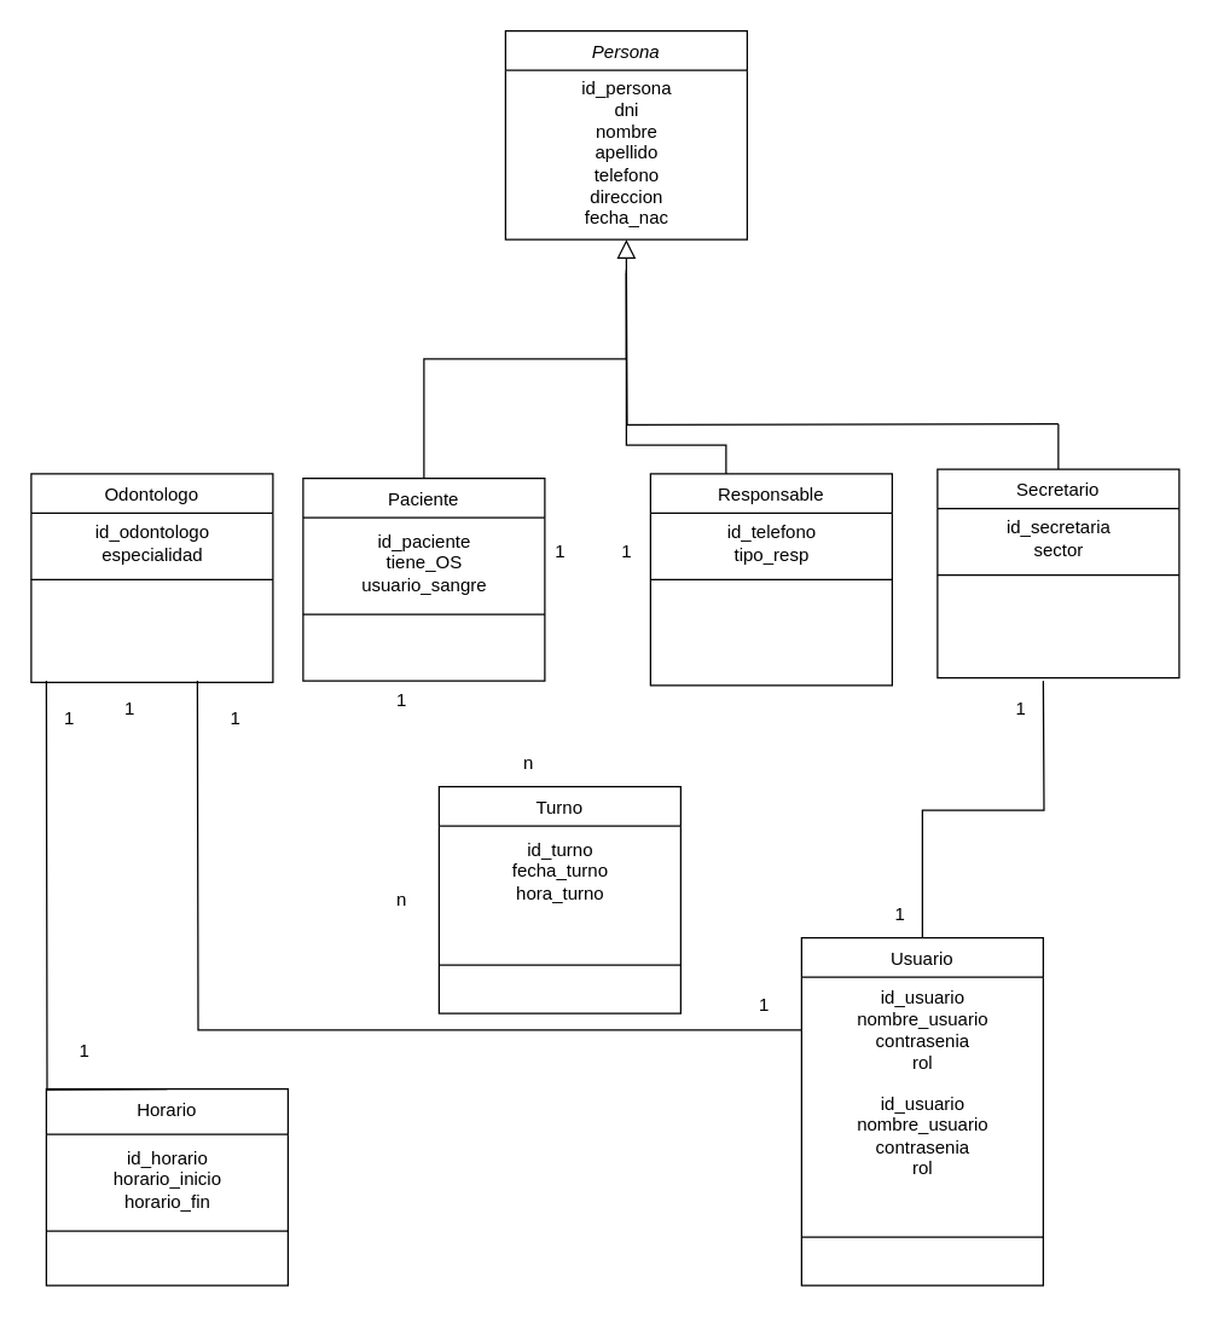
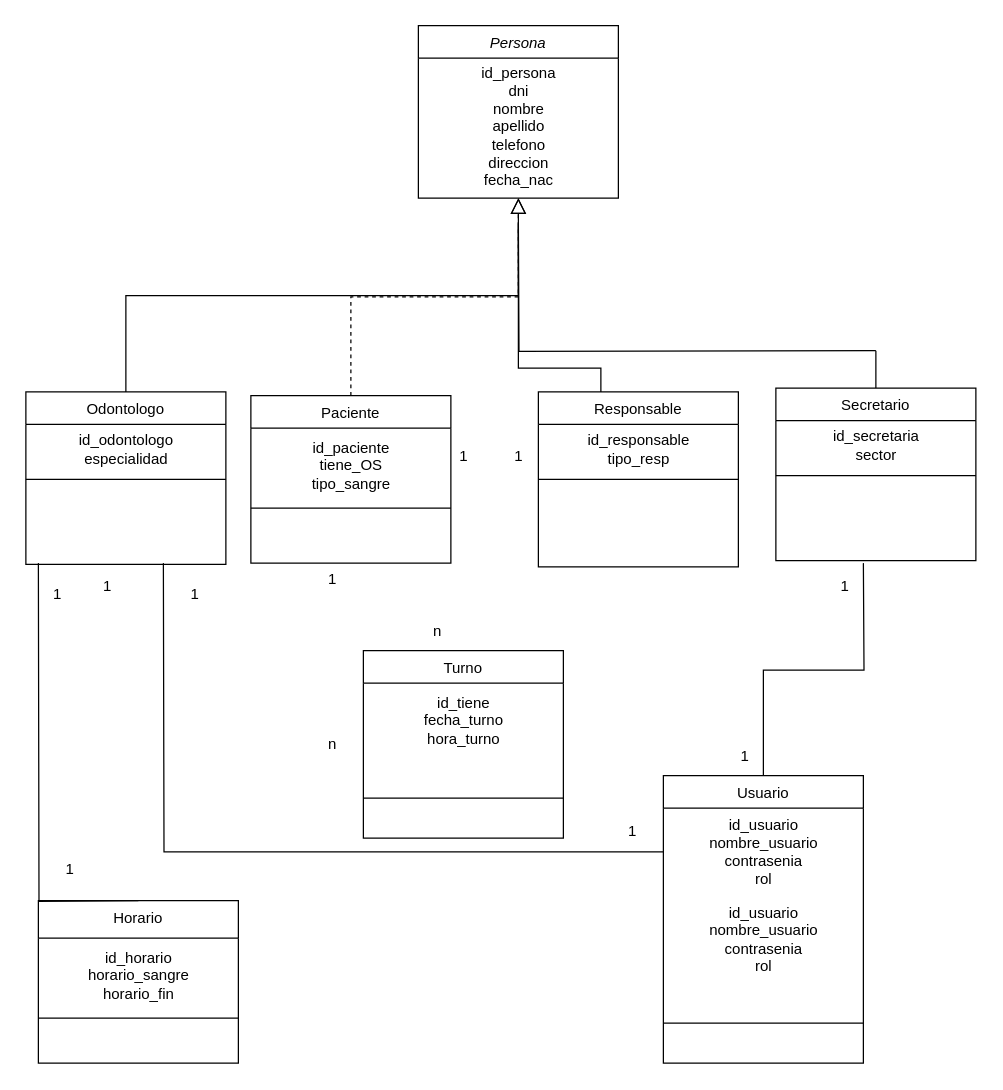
  <mxCell id="0" />
  <mxCell id="1" parent="0" />
  <mxCell id="2" value="Persona" style="swimlane;fontStyle=2;align=center;verticalAlign=top;childLayout=stackLayout;horizontal=1;startSize=26;horizontalStack=0;resizeParent=1;resizeLast=0;collapsible=1;marginBottom=0;rounded=0;shadow=0;strokeWidth=1;" parent="1" vertex="1"><mxGeometry x="334" y="20" width="160" height="138" as="geometry"><mxRectangle x="230" y="140" width="160" height="26" as="alternateBounds" /></mxGeometry></mxCell>
  <mxCell id="3" value="id_persona&lt;br&gt;dni&lt;br&gt;nombre&lt;br&gt;apellido&lt;br&gt;telefono&lt;br&gt;direccion&lt;br&gt;fecha_nac" style="text;html=1;align=center;verticalAlign=middle;resizable=0;points=[];autosize=1;strokeColor=none;fillColor=none;" vertex="1" parent="2"><mxGeometry y="26" width="160" height="110" as="geometry" /></mxCell>
  <mxCell id="4" value="Odontologo" style="swimlane;fontStyle=0;align=center;verticalAlign=top;childLayout=stackLayout;horizontal=1;startSize=26;horizontalStack=0;resizeParent=1;resizeLast=0;collapsible=1;marginBottom=0;rounded=0;shadow=0;strokeWidth=1;" parent="1" vertex="1"><mxGeometry x="20" y="313" width="160" height="138" as="geometry"><mxRectangle x="130" y="380" width="160" height="26" as="alternateBounds" /></mxGeometry></mxCell>
  <mxCell id="5" value="id_odontologo&lt;br&gt;especialidad" style="text;html=1;align=center;verticalAlign=middle;resizable=0;points=[];autosize=1;strokeColor=none;fillColor=none;" vertex="1" parent="4"><mxGeometry y="26" width="160" height="40" as="geometry" /></mxCell>
  <mxCell id="6" value="" style="line;html=1;strokeWidth=1;align=left;verticalAlign=middle;spacingTop=-1;spacingLeft=3;spacingRight=3;rotatable=0;labelPosition=right;points=[];portConstraint=eastwest;" vertex="1" parent="4"><mxGeometry y="66" width="160" height="8" as="geometry" /></mxCell>
+ <mxCell id="7" value="" style="endArrow=block;endSize=10;endFill=0;shadow=0;strokeWidth=1;rounded=0;edgeStyle=elbowEdgeStyle;elbow=vertical;" parent="1" source="4" target="2" edge="1"><mxGeometry width="160" relative="1" as="geometry"><mxPoint x="320" y="193" as="sourcePoint" /><mxPoint x="320" y="193" as="targetPoint" /></mxGeometry></mxCell>
  <mxCell id="8" value="Paciente" style="swimlane;fontStyle=0;align=center;verticalAlign=top;childLayout=stackLayout;horizontal=1;startSize=26;horizontalStack=0;resizeParent=1;resizeLast=0;collapsible=1;marginBottom=0;rounded=0;shadow=0;strokeWidth=1;" parent="1" vertex="1"><mxGeometry x="200" y="316" width="160" height="134" as="geometry"><mxRectangle x="340" y="380" width="170" height="26" as="alternateBounds" /></mxGeometry></mxCell>
- <mxCell id="9" value="id_paciente&lt;br&gt;tiene_OS&lt;br&gt;usuario_sangre" style="text;html=1;align=center;verticalAlign=middle;resizable=0;points=[];autosize=1;strokeColor=none;fillColor=none;" vertex="1" parent="8"><mxGeometry y="26" width="160" height="60" as="geometry" /></mxCell>
+ <mxCell id="9" value="id_paciente&lt;br&gt;tiene_OS&lt;br&gt;tipo_sangre" style="text;html=1;align=center;verticalAlign=middle;resizable=0;points=[];autosize=1;strokeColor=none;fillColor=none;" vertex="1" parent="8"><mxGeometry y="26" width="160" height="60" as="geometry" /></mxCell>
  <mxCell id="10" value="" style="line;html=1;strokeWidth=1;align=left;verticalAlign=middle;spacingTop=-1;spacingLeft=3;spacingRight=3;rotatable=0;labelPosition=right;points=[];portConstraint=eastwest;" vertex="1" parent="8"><mxGeometry y="86" width="160" height="8" as="geometry" /></mxCell>
- <mxCell id="11" value="" style="endArrow=block;endSize=10;endFill=0;shadow=0;strokeWidth=1;rounded=0;edgeStyle=elbowEdgeStyle;elbow=vertical;" parent="1" source="8" target="2" edge="1"><mxGeometry width="160" relative="1" as="geometry"><mxPoint x="330" y="363" as="sourcePoint" /><mxPoint x="430" y="261" as="targetPoint" /></mxGeometry></mxCell>
+ <mxCell id="11" value="" style="endArrow=block;endSize=10;endFill=0;shadow=0;strokeWidth=1;rounded=0;edgeStyle=elbowEdgeStyle;elbow=vertical;dashed=1;" parent="1" source="8" target="2" edge="1"><mxGeometry width="160" relative="1" as="geometry"><mxPoint x="330" y="363" as="sourcePoint" /><mxPoint x="430" y="261" as="targetPoint" /></mxGeometry></mxCell>
  <mxCell id="12" style="edgeStyle=orthogonalEdgeStyle;rounded=0;orthogonalLoop=1;jettySize=auto;html=1;endArrow=none;endFill=0;" edge="1" parent="1"><mxGeometry relative="1" as="geometry"><mxPoint x="414" y="178" as="targetPoint" /><mxPoint x="700" y="280" as="sourcePoint" /></mxGeometry></mxCell>
  <mxCell id="13" style="edgeStyle=none;rounded=0;orthogonalLoop=1;jettySize=auto;html=1;endArrow=none;endFill=0;" edge="1" parent="1" source="14"><mxGeometry relative="1" as="geometry"><mxPoint x="700" y="280" as="targetPoint" /></mxGeometry></mxCell>
  <mxCell id="14" value="Secretario" style="swimlane;fontStyle=0;align=center;verticalAlign=top;childLayout=stackLayout;horizontal=1;startSize=26;horizontalStack=0;resizeParent=1;resizeLast=0;collapsible=1;marginBottom=0;rounded=0;shadow=0;strokeWidth=1;" vertex="1" parent="1"><mxGeometry x="620" y="310" width="160" height="138" as="geometry"><mxRectangle x="130" y="380" width="160" height="26" as="alternateBounds" /></mxGeometry></mxCell>
  <mxCell id="15" value="id_secretaria&lt;br&gt;sector" style="text;html=1;align=center;verticalAlign=middle;resizable=0;points=[];autosize=1;strokeColor=none;fillColor=none;" vertex="1" parent="14"><mxGeometry y="26" width="160" height="40" as="geometry" /></mxCell>
  <mxCell id="16" value="" style="line;html=1;strokeWidth=1;align=left;verticalAlign=middle;spacingTop=-1;spacingLeft=3;spacingRight=3;rotatable=0;labelPosition=right;points=[];portConstraint=eastwest;" vertex="1" parent="14"><mxGeometry y="66" width="160" height="8" as="geometry" /></mxCell>
  <mxCell id="17" value="" style="edgeStyle=orthogonalEdgeStyle;rounded=0;orthogonalLoop=1;jettySize=auto;html=1;endArrow=none;endFill=0;" edge="1" parent="1" source="18"><mxGeometry relative="1" as="geometry"><mxPoint x="414" y="180" as="targetPoint" /><Array as="points"><mxPoint x="480" y="294" /><mxPoint x="414" y="294" /></Array></mxGeometry></mxCell>
  <mxCell id="18" value="Responsable" style="swimlane;fontStyle=0;align=center;verticalAlign=top;childLayout=stackLayout;horizontal=1;startSize=26;horizontalStack=0;resizeParent=1;resizeLast=0;collapsible=1;marginBottom=0;rounded=0;shadow=0;strokeWidth=1;" vertex="1" parent="1"><mxGeometry x="430" y="313" width="160" height="140" as="geometry"><mxRectangle x="130" y="380" width="160" height="26" as="alternateBounds" /></mxGeometry></mxCell>
- <mxCell id="19" value="id_telefono&lt;br&gt;tipo_resp" style="text;html=1;align=center;verticalAlign=middle;resizable=0;points=[];autosize=1;strokeColor=none;fillColor=none;" vertex="1" parent="18"><mxGeometry y="26" width="160" height="40" as="geometry" /></mxCell>
+ <mxCell id="19" value="id_responsable&lt;br&gt;tipo_resp" style="text;html=1;align=center;verticalAlign=middle;resizable=0;points=[];autosize=1;strokeColor=none;fillColor=none;" vertex="1" parent="18"><mxGeometry y="26" width="160" height="40" as="geometry" /></mxCell>
  <mxCell id="20" value="" style="line;html=1;strokeWidth=1;align=left;verticalAlign=middle;spacingTop=-1;spacingLeft=3;spacingRight=3;rotatable=0;labelPosition=right;points=[];portConstraint=eastwest;" vertex="1" parent="18"><mxGeometry y="66" width="160" height="8" as="geometry" /></mxCell>
  <mxCell id="21" value="Turno" style="swimlane;fontStyle=0;align=center;verticalAlign=top;childLayout=stackLayout;horizontal=1;startSize=26;horizontalStack=0;resizeParent=1;resizeLast=0;collapsible=1;marginBottom=0;rounded=0;shadow=0;strokeWidth=1;" vertex="1" parent="1"><mxGeometry x="290" y="520" width="160" height="150" as="geometry"><mxRectangle x="340" y="380" width="170" height="26" as="alternateBounds" /></mxGeometry></mxCell>
- <mxCell id="22" value="id_turno&lt;br&gt;fecha_turno&lt;br&gt;hora_turno" style="text;html=1;align=center;verticalAlign=middle;resizable=0;points=[];autosize=1;strokeColor=none;fillColor=none;" vertex="1" parent="21"><mxGeometry y="26" width="160" height="60" as="geometry" /></mxCell>
+ <mxCell id="22" value="id_tiene&lt;br&gt;fecha_turno&lt;br&gt;hora_turno" style="text;html=1;align=center;verticalAlign=middle;resizable=0;points=[];autosize=1;strokeColor=none;fillColor=none;" vertex="1" parent="21"><mxGeometry y="26" width="160" height="60" as="geometry" /></mxCell>
  <mxCell id="23" value="" style="line;html=1;strokeWidth=1;align=left;verticalAlign=middle;spacingTop=-1;spacingLeft=3;spacingRight=3;rotatable=0;labelPosition=right;points=[];portConstraint=eastwest;" vertex="1" parent="21"><mxGeometry y="86" width="160" height="64" as="geometry" /></mxCell>
  <mxCell id="24" style="edgeStyle=orthogonalEdgeStyle;rounded=0;orthogonalLoop=1;jettySize=auto;html=1;endArrow=none;endFill=0;" edge="1" parent="1" source="25"><mxGeometry relative="1" as="geometry"><mxPoint x="690" y="450" as="targetPoint" /></mxGeometry></mxCell>
  <mxCell id="25" value="Usuario" style="swimlane;fontStyle=0;align=center;verticalAlign=top;childLayout=stackLayout;horizontal=1;startSize=26;horizontalStack=0;resizeParent=1;resizeLast=0;collapsible=1;marginBottom=0;rounded=0;shadow=0;strokeWidth=1;" vertex="1" parent="1"><mxGeometry x="530" y="620" width="160" height="230" as="geometry"><mxRectangle x="340" y="380" width="170" height="26" as="alternateBounds" /></mxGeometry></mxCell>
  <mxCell id="26" style="edgeStyle=orthogonalEdgeStyle;rounded=0;orthogonalLoop=1;jettySize=auto;html=1;endArrow=none;endFill=0;" edge="1" parent="25" source="27"><mxGeometry relative="1" as="geometry"><mxPoint x="-400" y="-170" as="targetPoint" /></mxGeometry></mxCell>
  <mxCell id="27" value="id_usuario&lt;br&gt;nombre_usuario&lt;br&gt;contrasenia&lt;br&gt;rol" style="text;html=1;align=center;verticalAlign=middle;resizable=0;points=[];autosize=1;strokeColor=none;fillColor=none;" vertex="1" parent="25"><mxGeometry y="26" width="160" height="70" as="geometry" /></mxCell>
  <mxCell id="28" value="id_usuario&lt;br&gt;nombre_usuario&lt;br&gt;contrasenia&lt;br&gt;rol" style="text;html=1;align=center;verticalAlign=middle;resizable=0;points=[];autosize=1;strokeColor=none;fillColor=none;" vertex="1" parent="25"><mxGeometry y="96" width="160" height="70" as="geometry" /></mxCell>
  <mxCell id="29" value="" style="line;html=1;strokeWidth=1;align=left;verticalAlign=middle;spacingTop=-1;spacingLeft=3;spacingRight=3;rotatable=0;labelPosition=right;points=[];portConstraint=eastwest;" vertex="1" parent="25"><mxGeometry y="166" width="160" height="64" as="geometry" /></mxCell>
  <mxCell id="30" value="Horario" style="swimlane;fontStyle=0;align=center;verticalAlign=top;childLayout=stackLayout;horizontal=1;startSize=30;horizontalStack=0;resizeParent=1;resizeLast=0;collapsible=1;marginBottom=0;rounded=0;shadow=0;strokeWidth=1;" vertex="1" parent="1"><mxGeometry x="30" y="720" width="160" height="130" as="geometry"><mxRectangle x="340" y="380" width="170" height="26" as="alternateBounds" /></mxGeometry></mxCell>
  <mxCell id="31" style="edgeStyle=orthogonalEdgeStyle;rounded=0;orthogonalLoop=1;jettySize=auto;html=1;endArrow=none;endFill=0;" edge="1" parent="30"><mxGeometry relative="1" as="geometry"><mxPoint y="-270" as="targetPoint" /><mxPoint x="80" as="sourcePoint" /></mxGeometry></mxCell>
- <mxCell id="32" value="id_horario&lt;br&gt;horario_inicio&lt;br&gt;horario_fin" style="text;html=1;align=center;verticalAlign=middle;resizable=0;points=[];autosize=1;strokeColor=none;fillColor=none;" vertex="1" parent="30"><mxGeometry y="30" width="160" height="60" as="geometry" /></mxCell>
+ <mxCell id="32" value="id_horario&lt;br&gt;horario_sangre&lt;br&gt;horario_fin" style="text;html=1;align=center;verticalAlign=middle;resizable=0;points=[];autosize=1;strokeColor=none;fillColor=none;" vertex="1" parent="30"><mxGeometry y="30" width="160" height="60" as="geometry" /></mxCell>
  <mxCell id="33" value="" style="line;html=1;strokeWidth=1;align=left;verticalAlign=middle;spacingTop=-1;spacingLeft=3;spacingRight=3;rotatable=0;labelPosition=right;points=[];portConstraint=eastwest;" vertex="1" parent="30"><mxGeometry y="90" width="160" height="8" as="geometry" /></mxCell>
  <mxCell id="34" value="1" style="text;html=1;align=center;verticalAlign=middle;resizable=0;points=[];autosize=1;strokeColor=none;fillColor=none;" vertex="1" parent="1"><mxGeometry x="250" y="448" width="30" height="30" as="geometry" /></mxCell>
  <mxCell id="35" value="1" style="text;html=1;align=center;verticalAlign=middle;resizable=0;points=[];autosize=1;strokeColor=none;fillColor=none;" vertex="1" parent="1"><mxGeometry x="70" y="454" width="30" height="30" as="geometry" /></mxCell>
  <mxCell id="36" value="n" style="text;html=1;align=center;verticalAlign=middle;resizable=0;points=[];autosize=1;strokeColor=none;fillColor=none;" vertex="1" parent="1"><mxGeometry x="334" y="490" width="30" height="30" as="geometry" /></mxCell>
  <mxCell id="37" value="n" style="text;html=1;align=center;verticalAlign=middle;resizable=0;points=[];autosize=1;strokeColor=none;fillColor=none;" vertex="1" parent="1"><mxGeometry x="250" y="580" width="30" height="30" as="geometry" /></mxCell>
  <mxCell id="38" value="1" style="text;html=1;align=center;verticalAlign=middle;resizable=0;points=[];autosize=1;strokeColor=none;fillColor=none;" vertex="1" parent="1"><mxGeometry x="355" y="350" width="30" height="30" as="geometry" /></mxCell>
  <mxCell id="39" value="1" style="text;html=1;align=center;verticalAlign=middle;resizable=0;points=[];autosize=1;strokeColor=none;fillColor=none;" vertex="1" parent="1"><mxGeometry x="399" y="350" width="30" height="30" as="geometry" /></mxCell>
  <mxCell id="40" value="1" style="text;html=1;align=center;verticalAlign=middle;resizable=0;points=[];autosize=1;strokeColor=none;fillColor=none;" vertex="1" parent="1"><mxGeometry x="660" y="454" width="30" height="30" as="geometry" /></mxCell>
  <mxCell id="41" value="1" style="text;html=1;align=center;verticalAlign=middle;resizable=0;points=[];autosize=1;strokeColor=none;fillColor=none;" vertex="1" parent="1"><mxGeometry x="580" y="590" width="30" height="30" as="geometry" /></mxCell>
  <mxCell id="42" value="1" style="text;html=1;align=center;verticalAlign=middle;resizable=0;points=[];autosize=1;strokeColor=none;fillColor=none;" vertex="1" parent="1"><mxGeometry x="140" y="460" width="30" height="30" as="geometry" /></mxCell>
  <mxCell id="43" value="1" style="text;html=1;align=center;verticalAlign=middle;resizable=0;points=[];autosize=1;strokeColor=none;fillColor=none;" vertex="1" parent="1"><mxGeometry x="490" y="650" width="30" height="30" as="geometry" /></mxCell>
  <mxCell id="44" value="1" style="text;html=1;align=center;verticalAlign=middle;resizable=0;points=[];autosize=1;strokeColor=none;fillColor=none;" vertex="1" parent="1"><mxGeometry x="30" y="460" width="30" height="30" as="geometry" /></mxCell>
  <mxCell id="45" value="1" style="text;html=1;align=center;verticalAlign=middle;resizable=0;points=[];autosize=1;strokeColor=none;fillColor=none;" vertex="1" parent="1"><mxGeometry x="40" y="680" width="30" height="30" as="geometry" /></mxCell>
